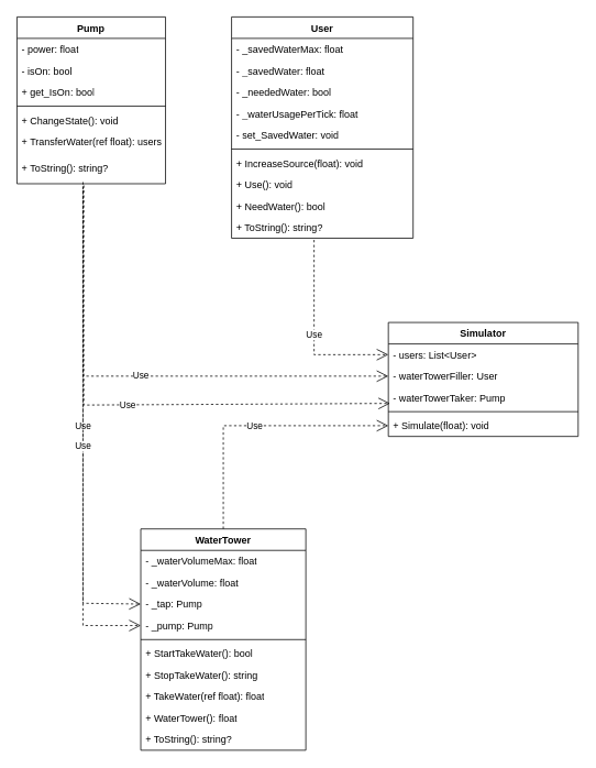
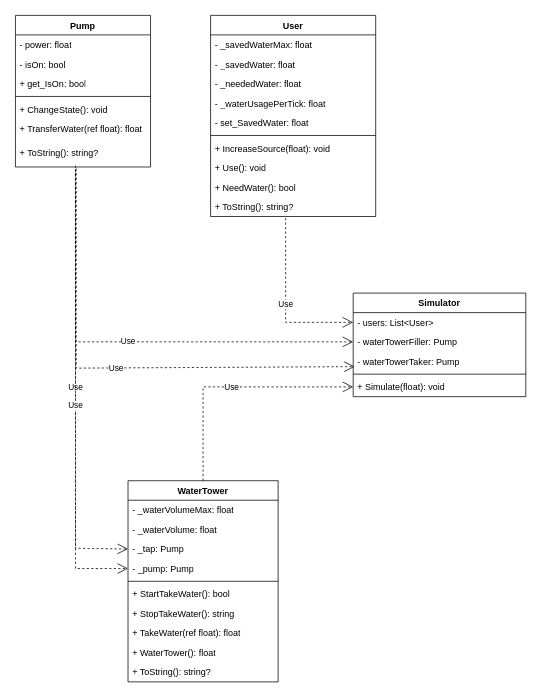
  <mxCell id="0" />
  <mxCell id="1" parent="0" />
  <mxCell id="2" value="Pump" style="swimlane;fontStyle=1;align=center;verticalAlign=top;childLayout=stackLayout;horizontal=1;startSize=26;horizontalStack=0;resizeParent=1;resizeParentMax=0;resizeLast=0;collapsible=1;marginBottom=0;whiteSpace=wrap;html=1;" vertex="1" parent="1"><mxGeometry x="20" y="20" width="180" height="202" as="geometry"><mxRectangle x="30" y="30" width="70" height="30" as="alternateBounds" /></mxGeometry></mxCell>
  <mxCell id="3" value="- power: float" style="text;strokeColor=none;fillColor=none;align=left;verticalAlign=top;spacingLeft=4;spacingRight=4;overflow=hidden;rotatable=0;points=[[0,0.5],[1,0.5]];portConstraint=eastwest;whiteSpace=wrap;html=1;" vertex="1" parent="2"><mxGeometry y="26" width="180" height="26" as="geometry" /></mxCell>
  <mxCell id="4" value="- isOn: bool" style="text;strokeColor=none;fillColor=none;align=left;verticalAlign=top;spacingLeft=4;spacingRight=4;overflow=hidden;rotatable=0;points=[[0,0.5],[1,0.5]];portConstraint=eastwest;whiteSpace=wrap;html=1;" vertex="1" parent="2"><mxGeometry y="52" width="180" height="26" as="geometry" /></mxCell>
  <mxCell id="5" value="+ get_ІsOn: bool" style="text;strokeColor=none;fillColor=none;align=left;verticalAlign=top;spacingLeft=4;spacingRight=4;overflow=hidden;rotatable=0;points=[[0,0.5],[1,0.5]];portConstraint=eastwest;whiteSpace=wrap;html=1;" vertex="1" parent="2"><mxGeometry y="78" width="180" height="26" as="geometry" /></mxCell>
  <mxCell id="6" value="" style="line;strokeWidth=1;fillColor=none;align=left;verticalAlign=middle;spacingTop=-1;spacingLeft=3;spacingRight=3;rotatable=0;labelPosition=right;points=[];portConstraint=eastwest;strokeColor=inherit;" vertex="1" parent="2"><mxGeometry y="104" width="180" height="8" as="geometry" /></mxCell>
  <mxCell id="7" value="+ ChangeState(): void" style="text;strokeColor=none;fillColor=none;align=left;verticalAlign=top;spacingLeft=4;spacingRight=4;overflow=hidden;rotatable=0;points=[[0,0.5],[1,0.5]];portConstraint=eastwest;whiteSpace=wrap;html=1;" vertex="1" parent="2"><mxGeometry y="112" width="180" height="26" as="geometry" /></mxCell>
- <mxCell id="8" value="+ TransferWater(ref float): users" style="text;strokeColor=none;fillColor=none;align=left;verticalAlign=top;spacingLeft=4;spacingRight=4;overflow=hidden;rotatable=0;points=[[0,0.5],[1,0.5]];portConstraint=eastwest;whiteSpace=wrap;html=1;" vertex="1" parent="2"><mxGeometry y="138" width="180" height="32" as="geometry" /></mxCell>
+ <mxCell id="8" value="+ TransferWater(ref float): float" style="text;strokeColor=none;fillColor=none;align=left;verticalAlign=top;spacingLeft=4;spacingRight=4;overflow=hidden;rotatable=0;points=[[0,0.5],[1,0.5]];portConstraint=eastwest;whiteSpace=wrap;html=1;" vertex="1" parent="2"><mxGeometry y="138" width="180" height="32" as="geometry" /></mxCell>
  <mxCell id="9" value="+ ToString(): string?" style="text;strokeColor=none;fillColor=none;align=left;verticalAlign=top;spacingLeft=4;spacingRight=4;overflow=hidden;rotatable=0;points=[[0,0.5],[1,0.5]];portConstraint=eastwest;whiteSpace=wrap;html=1;" vertex="1" parent="2"><mxGeometry y="170" width="180" height="32" as="geometry" /></mxCell>
  <mxCell id="10" value="User" style="swimlane;fontStyle=1;align=center;verticalAlign=top;childLayout=stackLayout;horizontal=1;startSize=26;horizontalStack=0;resizeParent=1;resizeParentMax=0;resizeLast=0;collapsible=1;marginBottom=0;whiteSpace=wrap;html=1;" vertex="1" parent="1"><mxGeometry x="280" y="20" width="220" height="268" as="geometry" /></mxCell>
  <mxCell id="11" value="- _savedWaterMax: float" style="text;strokeColor=none;fillColor=none;align=left;verticalAlign=top;spacingLeft=4;spacingRight=4;overflow=hidden;rotatable=0;points=[[0,0.5],[1,0.5]];portConstraint=eastwest;whiteSpace=wrap;html=1;" vertex="1" parent="10"><mxGeometry y="26" width="220" height="26" as="geometry" /></mxCell>
  <mxCell id="12" value="- _savedWater: float" style="text;strokeColor=none;fillColor=none;align=left;verticalAlign=top;spacingLeft=4;spacingRight=4;overflow=hidden;rotatable=0;points=[[0,0.5],[1,0.5]];portConstraint=eastwest;whiteSpace=wrap;html=1;" vertex="1" parent="10"><mxGeometry y="52" width="220" height="26" as="geometry" /></mxCell>
- <mxCell id="13" value="- _neededWater: bool" style="text;strokeColor=none;fillColor=none;align=left;verticalAlign=top;spacingLeft=4;spacingRight=4;overflow=hidden;rotatable=0;points=[[0,0.5],[1,0.5]];portConstraint=eastwest;whiteSpace=wrap;html=1;" vertex="1" parent="10"><mxGeometry y="78" width="220" height="26" as="geometry" /></mxCell>
+ <mxCell id="13" value="- _neededWater: float" style="text;strokeColor=none;fillColor=none;align=left;verticalAlign=top;spacingLeft=4;spacingRight=4;overflow=hidden;rotatable=0;points=[[0,0.5],[1,0.5]];portConstraint=eastwest;whiteSpace=wrap;html=1;" vertex="1" parent="10"><mxGeometry y="78" width="220" height="26" as="geometry" /></mxCell>
  <mxCell id="14" value="- _waterUsagePerTick: float" style="text;strokeColor=none;fillColor=none;align=left;verticalAlign=top;spacingLeft=4;spacingRight=4;overflow=hidden;rotatable=0;points=[[0,0.5],[1,0.5]];portConstraint=eastwest;whiteSpace=wrap;html=1;" vertex="1" parent="10"><mxGeometry y="104" width="220" height="26" as="geometry" /></mxCell>
- <mxCell id="15" value="- set_SavedWater: void" style="text;strokeColor=none;fillColor=none;align=left;verticalAlign=top;spacingLeft=4;spacingRight=4;overflow=hidden;rotatable=0;points=[[0,0.5],[1,0.5]];portConstraint=eastwest;whiteSpace=wrap;html=1;" vertex="1" parent="10"><mxGeometry y="130" width="220" height="26" as="geometry" /></mxCell>
+ <mxCell id="15" value="- set_SavedWater: float" style="text;strokeColor=none;fillColor=none;align=left;verticalAlign=top;spacingLeft=4;spacingRight=4;overflow=hidden;rotatable=0;points=[[0,0.5],[1,0.5]];portConstraint=eastwest;whiteSpace=wrap;html=1;" vertex="1" parent="10"><mxGeometry y="130" width="220" height="26" as="geometry" /></mxCell>
  <mxCell id="16" value="" style="line;strokeWidth=1;fillColor=none;align=left;verticalAlign=middle;spacingTop=-1;spacingLeft=3;spacingRight=3;rotatable=0;labelPosition=right;points=[];portConstraint=eastwest;strokeColor=inherit;" vertex="1" parent="10"><mxGeometry y="156" width="220" height="8" as="geometry" /></mxCell>
  <mxCell id="17" value="+ IncreaseSource(float): void" style="text;strokeColor=none;fillColor=none;align=left;verticalAlign=top;spacingLeft=4;spacingRight=4;overflow=hidden;rotatable=0;points=[[0,0.5],[1,0.5]];portConstraint=eastwest;whiteSpace=wrap;html=1;" vertex="1" parent="10"><mxGeometry y="164" width="220" height="26" as="geometry" /></mxCell>
  <mxCell id="18" value="+ Use(): void" style="text;strokeColor=none;fillColor=none;align=left;verticalAlign=top;spacingLeft=4;spacingRight=4;overflow=hidden;rotatable=0;points=[[0,0.5],[1,0.5]];portConstraint=eastwest;whiteSpace=wrap;html=1;" vertex="1" parent="10"><mxGeometry y="190" width="220" height="26" as="geometry" /></mxCell>
  <mxCell id="19" value="+ NeedWater(): bool" style="text;strokeColor=none;fillColor=none;align=left;verticalAlign=top;spacingLeft=4;spacingRight=4;overflow=hidden;rotatable=0;points=[[0,0.5],[1,0.5]];portConstraint=eastwest;whiteSpace=wrap;html=1;" vertex="1" parent="10"><mxGeometry y="216" width="220" height="26" as="geometry" /></mxCell>
  <mxCell id="20" value="+ ToString(): string?" style="text;strokeColor=none;fillColor=none;align=left;verticalAlign=top;spacingLeft=4;spacingRight=4;overflow=hidden;rotatable=0;points=[[0,0.5],[1,0.5]];portConstraint=eastwest;whiteSpace=wrap;html=1;" vertex="1" parent="10"><mxGeometry y="242" width="220" height="26" as="geometry" /></mxCell>
  <mxCell id="21" value="WaterTower" style="swimlane;fontStyle=1;align=center;verticalAlign=top;childLayout=stackLayout;horizontal=1;startSize=26;horizontalStack=0;resizeParent=1;resizeParentMax=0;resizeLast=0;collapsible=1;marginBottom=0;whiteSpace=wrap;html=1;" vertex="1" parent="1"><mxGeometry x="170" y="640" width="200" height="268" as="geometry" /></mxCell>
  <mxCell id="22" value="Use" style="endArrow=open;endSize=12;dashed=1;html=1;rounded=0;entryX=0;entryY=0.5;entryDx=0;entryDy=0;" edge="1" parent="21" target="38"><mxGeometry width="160" relative="1" as="geometry"><mxPoint x="100" as="sourcePoint" /><mxPoint x="260" as="targetPoint" /><Array as="points"><mxPoint x="100" y="-125" /></Array></mxGeometry></mxCell>
  <mxCell id="23" value="- _waterVolumeMax: float" style="text;strokeColor=none;fillColor=none;align=left;verticalAlign=top;spacingLeft=4;spacingRight=4;overflow=hidden;rotatable=0;points=[[0,0.5],[1,0.5]];portConstraint=eastwest;whiteSpace=wrap;html=1;" vertex="1" parent="21"><mxGeometry y="26" width="200" height="26" as="geometry" /></mxCell>
  <mxCell id="24" value="- _waterVolume: float" style="text;strokeColor=none;fillColor=none;align=left;verticalAlign=top;spacingLeft=4;spacingRight=4;overflow=hidden;rotatable=0;points=[[0,0.5],[1,0.5]];portConstraint=eastwest;whiteSpace=wrap;html=1;" vertex="1" parent="21"><mxGeometry y="52" width="200" height="26" as="geometry" /></mxCell>
  <mxCell id="25" value="- _tap: Pump" style="text;strokeColor=none;fillColor=none;align=left;verticalAlign=top;spacingLeft=4;spacingRight=4;overflow=hidden;rotatable=0;points=[[0,0.5],[1,0.5]];portConstraint=eastwest;whiteSpace=wrap;html=1;" vertex="1" parent="21"><mxGeometry y="78" width="200" height="26" as="geometry" /></mxCell>
  <mxCell id="26" value="- _pump: Pump" style="text;strokeColor=none;fillColor=none;align=left;verticalAlign=top;spacingLeft=4;spacingRight=4;overflow=hidden;rotatable=0;points=[[0,0.5],[1,0.5]];portConstraint=eastwest;whiteSpace=wrap;html=1;" vertex="1" parent="21"><mxGeometry y="104" width="200" height="26" as="geometry" /></mxCell>
  <mxCell id="27" value="" style="line;strokeWidth=1;fillColor=none;align=left;verticalAlign=middle;spacingTop=-1;spacingLeft=3;spacingRight=3;rotatable=0;labelPosition=right;points=[];portConstraint=eastwest;strokeColor=inherit;" vertex="1" parent="21"><mxGeometry y="130" width="200" height="8" as="geometry" /></mxCell>
  <mxCell id="28" value="+ StartTakeWater(): bool" style="text;strokeColor=none;fillColor=none;align=left;verticalAlign=top;spacingLeft=4;spacingRight=4;overflow=hidden;rotatable=0;points=[[0,0.5],[1,0.5]];portConstraint=eastwest;whiteSpace=wrap;html=1;" vertex="1" parent="21"><mxGeometry y="138" width="200" height="26" as="geometry" /></mxCell>
  <mxCell id="29" value="+ StopTakeWater(): string" style="text;strokeColor=none;fillColor=none;align=left;verticalAlign=top;spacingLeft=4;spacingRight=4;overflow=hidden;rotatable=0;points=[[0,0.5],[1,0.5]];portConstraint=eastwest;whiteSpace=wrap;html=1;" vertex="1" parent="21"><mxGeometry y="164" width="200" height="26" as="geometry" /></mxCell>
  <mxCell id="30" value="+ TakeWater(ref float): float" style="text;strokeColor=none;fillColor=none;align=left;verticalAlign=top;spacingLeft=4;spacingRight=4;overflow=hidden;rotatable=0;points=[[0,0.5],[1,0.5]];portConstraint=eastwest;whiteSpace=wrap;html=1;" vertex="1" parent="21"><mxGeometry y="190" width="200" height="26" as="geometry" /></mxCell>
  <mxCell id="31" value="+ WaterTower(): float" style="text;strokeColor=none;fillColor=none;align=left;verticalAlign=top;spacingLeft=4;spacingRight=4;overflow=hidden;rotatable=0;points=[[0,0.5],[1,0.5]];portConstraint=eastwest;whiteSpace=wrap;html=1;" vertex="1" parent="21"><mxGeometry y="216" width="200" height="26" as="geometry" /></mxCell>
  <mxCell id="32" value="+ ToString(): string?" style="text;strokeColor=none;fillColor=none;align=left;verticalAlign=top;spacingLeft=4;spacingRight=4;overflow=hidden;rotatable=0;points=[[0,0.5],[1,0.5]];portConstraint=eastwest;whiteSpace=wrap;html=1;" vertex="1" parent="21"><mxGeometry y="242" width="200" height="26" as="geometry" /></mxCell>
  <mxCell id="33" value="Simulator" style="swimlane;fontStyle=1;align=center;verticalAlign=top;childLayout=stackLayout;horizontal=1;startSize=26;horizontalStack=0;resizeParent=1;resizeParentMax=0;resizeLast=0;collapsible=1;marginBottom=0;whiteSpace=wrap;html=1;" vertex="1" parent="1"><mxGeometry x="470" y="390" width="230" height="138" as="geometry" /></mxCell>
  <mxCell id="34" value="- users: List&amp;lt;User&amp;gt;" style="text;strokeColor=none;fillColor=none;align=left;verticalAlign=top;spacingLeft=4;spacingRight=4;overflow=hidden;rotatable=0;points=[[0,0.5],[1,0.5]];portConstraint=eastwest;whiteSpace=wrap;html=1;" vertex="1" parent="33"><mxGeometry y="26" width="230" height="26" as="geometry" /></mxCell>
- <mxCell id="35" value="- waterTowerFiller: User" style="text;strokeColor=none;fillColor=none;align=left;verticalAlign=top;spacingLeft=4;spacingRight=4;overflow=hidden;rotatable=0;points=[[0,0.5],[1,0.5]];portConstraint=eastwest;whiteSpace=wrap;html=1;" vertex="1" parent="33"><mxGeometry y="52" width="230" height="26" as="geometry" /></mxCell>
+ <mxCell id="35" value="- waterTowerFiller: Pump" style="text;strokeColor=none;fillColor=none;align=left;verticalAlign=top;spacingLeft=4;spacingRight=4;overflow=hidden;rotatable=0;points=[[0,0.5],[1,0.5]];portConstraint=eastwest;whiteSpace=wrap;html=1;" vertex="1" parent="33"><mxGeometry y="52" width="230" height="26" as="geometry" /></mxCell>
  <mxCell id="36" value="- waterTowerTaker: Pump" style="text;strokeColor=none;fillColor=none;align=left;verticalAlign=top;spacingLeft=4;spacingRight=4;overflow=hidden;rotatable=0;points=[[0,0.5],[1,0.5]];portConstraint=eastwest;whiteSpace=wrap;html=1;" vertex="1" parent="33"><mxGeometry y="78" width="230" height="26" as="geometry" /></mxCell>
  <mxCell id="37" value="" style="line;strokeWidth=1;fillColor=none;align=left;verticalAlign=middle;spacingTop=-1;spacingLeft=3;spacingRight=3;rotatable=0;labelPosition=right;points=[];portConstraint=eastwest;strokeColor=inherit;" vertex="1" parent="33"><mxGeometry y="104" width="230" height="8" as="geometry" /></mxCell>
  <mxCell id="38" value="+ Simulate(float): void" style="text;strokeColor=none;fillColor=none;align=left;verticalAlign=top;spacingLeft=4;spacingRight=4;overflow=hidden;rotatable=0;points=[[0,0.5],[1,0.5]];portConstraint=eastwest;whiteSpace=wrap;html=1;" vertex="1" parent="33"><mxGeometry y="112" width="230" height="26" as="geometry" /></mxCell>
  <mxCell id="39" value="Use" style="endArrow=open;endSize=12;dashed=1;html=1;rounded=0;entryX=0;entryY=0.5;entryDx=0;entryDy=0;exitX=0.444;exitY=1.094;exitDx=0;exitDy=0;exitPerimeter=0;" edge="1" parent="1" source="9" target="35"><mxGeometry width="160" relative="1" as="geometry"><mxPoint x="90" y="220" as="sourcePoint" /><mxPoint x="250" y="220" as="targetPoint" /><Array as="points"><mxPoint x="100" y="455" /></Array></mxGeometry></mxCell>
  <mxCell id="40" value="Use" style="endArrow=open;endSize=12;dashed=1;html=1;rounded=0;exitX=0.45;exitY=1.063;exitDx=0;exitDy=0;exitPerimeter=0;entryX=0.009;entryY=0.769;entryDx=0;entryDy=0;entryPerimeter=0;" edge="1" parent="1" source="9" target="36"><mxGeometry width="160" relative="1" as="geometry"><mxPoint x="150" y="310" as="sourcePoint" /><mxPoint x="310" y="310" as="targetPoint" /><Array as="points"><mxPoint x="101" y="490" /></Array></mxGeometry></mxCell>
  <mxCell id="41" value="Use" style="endArrow=open;endSize=12;dashed=1;html=1;rounded=0;entryX=0;entryY=0.5;entryDx=0;entryDy=0;" edge="1" parent="1" target="25"><mxGeometry width="160" relative="1" as="geometry"><mxPoint x="100" y="230" as="sourcePoint" /><mxPoint x="220" y="570" as="targetPoint" /><Array as="points"><mxPoint x="100" y="730" /></Array></mxGeometry></mxCell>
  <mxCell id="42" value="Use" style="endArrow=open;endSize=12;dashed=1;html=1;rounded=0;entryX=0;entryY=0.5;entryDx=0;entryDy=0;" edge="1" parent="1" target="26"><mxGeometry x="0.054" width="160" relative="1" as="geometry"><mxPoint x="100" y="220" as="sourcePoint" /><mxPoint x="260" y="220" as="targetPoint" /><Array as="points"><mxPoint x="100" y="757" /></Array><mxPoint as="offset" /></mxGeometry></mxCell>
  <mxCell id="43" value="Use" style="endArrow=open;endSize=12;dashed=1;html=1;rounded=0;entryX=0;entryY=0.5;entryDx=0;entryDy=0;" edge="1" parent="1" target="34"><mxGeometry width="160" relative="1" as="geometry"><mxPoint x="380" y="290" as="sourcePoint" /><mxPoint x="540" y="290" as="targetPoint" /><Array as="points"><mxPoint x="380" y="429" /></Array></mxGeometry></mxCell>
